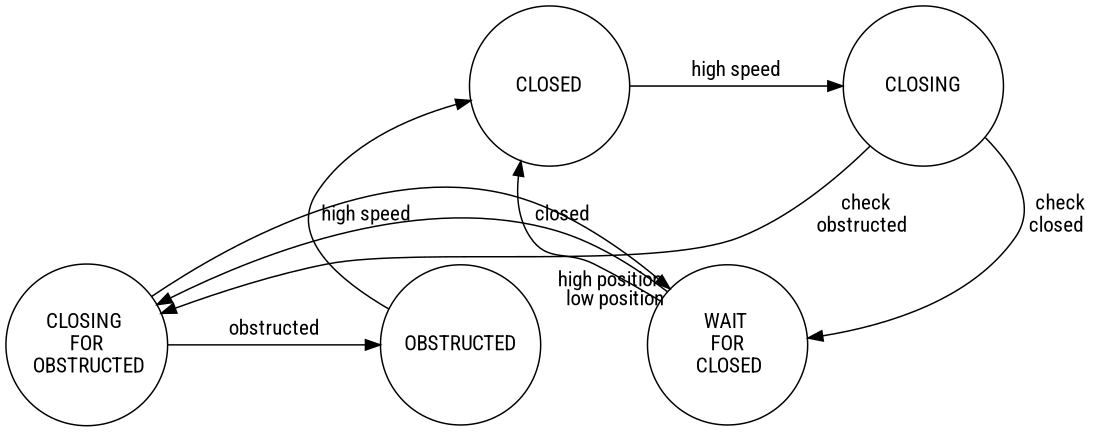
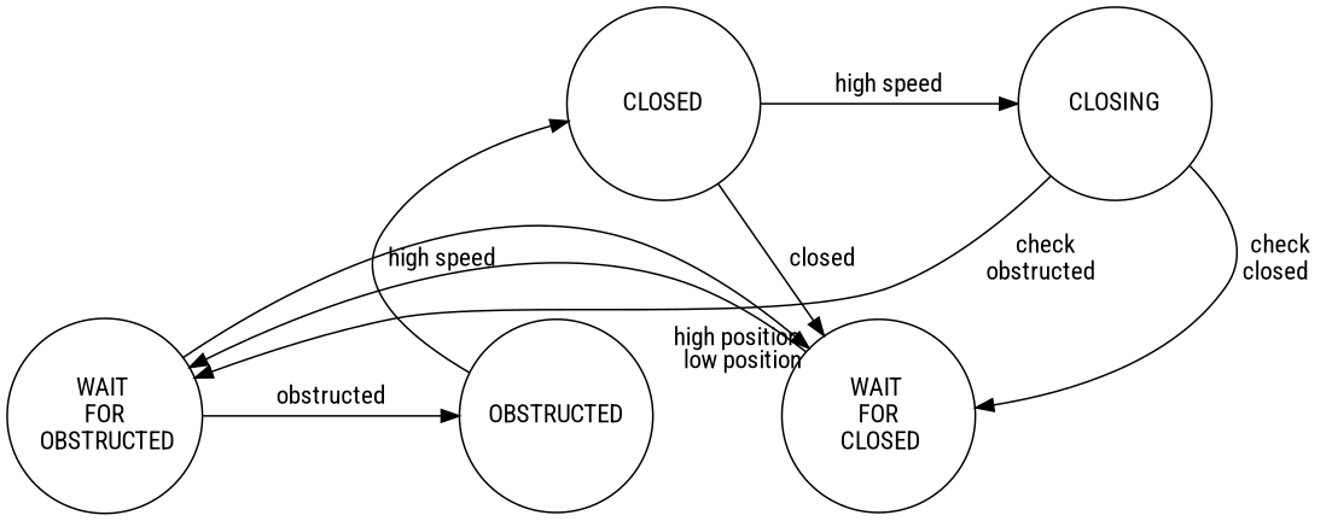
  digraph {
    fontname="Roboto Condensed"
    nodesep=1.0
    node [fontname="Roboto Condensed" shape=circle]
    edge [fontname="Roboto Condensed"]
    n1 [height=1.5 label=CLOSING width=1.5]
    n2 [height=1.5 label=" CLOSED " width=1.5]
    n3 [height=1.5 label="WAIT \n FOR \n CLOSED" width=1.5]
-   n4 [height=1.5 label="CLOSING \n FOR \n OBSTRUCTED" width=1.5]
+   n4 [height=1.5 label="WAIT \n FOR \n OBSTRUCTED" width=1.5]
    n5 [height=1.5 label=OBSTRUCTED width=1.5]
    subgraph sub_1 {
      rank=same
      n1
      n2
    }
    subgraph sub_2 {
      rank=same
      n3
      n4
      n5
    }
    n1 -> n3 [label=" check \n closed   "]
    n1 -> n4 [label=" check \n obstructed   "]
    n2 -> n1 [label=" high speed "]
-   n3 -> n2 [label=" closed "]
+   n2 -> n3 [label=" closed "]
    n3 -> n4 [taillabel="        high position "]
    n4 -> n3 [headlabel="           low position "]
    n4 -> n5 [label=" obstructed "]
    n5 -> n2 [label=" high speed "]
  }
